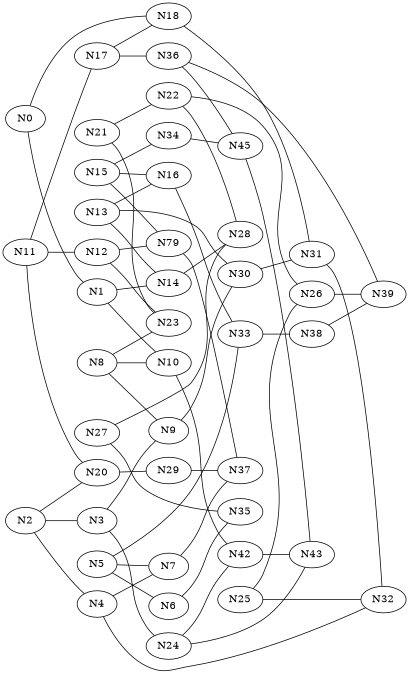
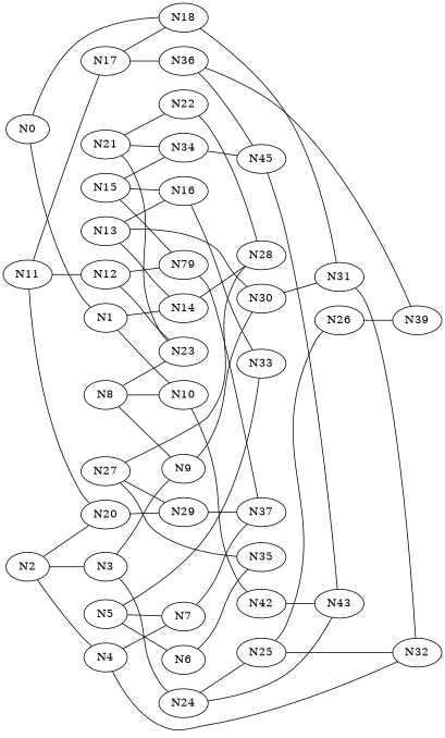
  graph {
    rankdir=LR
    N0
    N1
    N18
    N10
    N14
    N6
    N35
    N31
    N42
    N28
    N2
    N3
    N4
    N20
    N9
    N24
    N7
    N32
    N29
    N30
    N25
    N43
    N37
    N5
    N33
-   N38
    N8
    N23
    N11
    N12
    N17
    n32 [label=N79]
    N36
    N13
    N16
    N15
    N34
    n38 [label=N45]
    N39
    N21
    N22
    N26
    N27
    N0 -- N1
    N0 -- N18
    N1 -- N10
    N1 -- N14
    N18 -- N31
    N10 -- N42
    N14 -- N28
    N6 -- N35
    N31 -- N32
    N42 -- N43
    N2 -- N3
    N2 -- N4
    N2 -- N20
    N3 -- N9
    N3 -- N24
    N4 -- N7
    N4 -- N32
    N20 -- N29
    N9 -- N30
-   N24 -- N42
+   N24 -- N25
    N24 -- N43
    N7 -- N37
    N29 -- N37
    N30 -- N31
    N25 -- N32
    N25 -- N26
    N5 -- N6
    N5 -- N7
    N5 -- N33
-   N33 -- N38
-   N38 -- N39
    N8 -- N10
    N8 -- N9
    N8 -- N23
    N11 -- N20
    N11 -- N12
    N11 -- N17
    N12 -- N23
    N12 -- n32
    N17 -- N18
    N17 -- N36
    n32 -- N37
    N36 -- n38
    N36 -- N39
    N13 -- N14
    N13 -- N30
    N13 -- N16
    N16 -- N33
    N15 -- n32
    N15 -- N16
    N15 -- N34
    N34 -- n38
    n38 -- N43
    N21 -- N23
+   N21 -- N34
    N21 -- N22
    N22 -- N28
-   N22 -- N26
    N26 -- N39
    N27 -- N35
    N27 -- N28
+   N27 -- N29
  }
